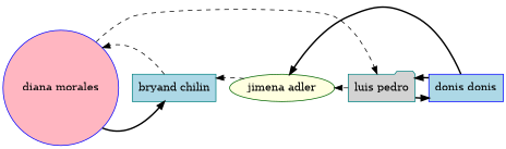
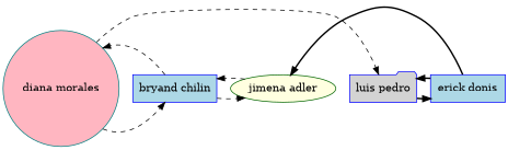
  digraph {
    node [color=blue fillcolor=lightblue shape=box style=filled]
    edge [constraint=false style=dashed]
-   n1 [fillcolor=lightpink label="diana morales" shape=circle]
-   n2 [color=teal label="bryand chilin"]
-   n3 [color=teal fillcolor=lightgrey label="luis pedro" shape=folder]
+   n1 [color=teal fillcolor=lightpink label="diana morales" shape=circle]
+   n2 [label="bryand chilin"]
+   n3 [fillcolor=lightgrey label="luis pedro" shape=folder]
    n4 [color=darkgreen fillcolor=lightyellow label="jimena adler" shape=ellipse]
-   n5 [label="donis donis"]
-   n1 -> n2 [style=bold]
+   n5 [label="erick donis"]
+   n1 -> n2
    n1 -> n3
    n2 -> n1
-   n3 -> n4
+   n2 -> n4
    n3 -> n5 [style=bold]
    n4 -> n2
    n5 -> n3 [style=bold]
    n5 -> n4 [style=bold]
  }
